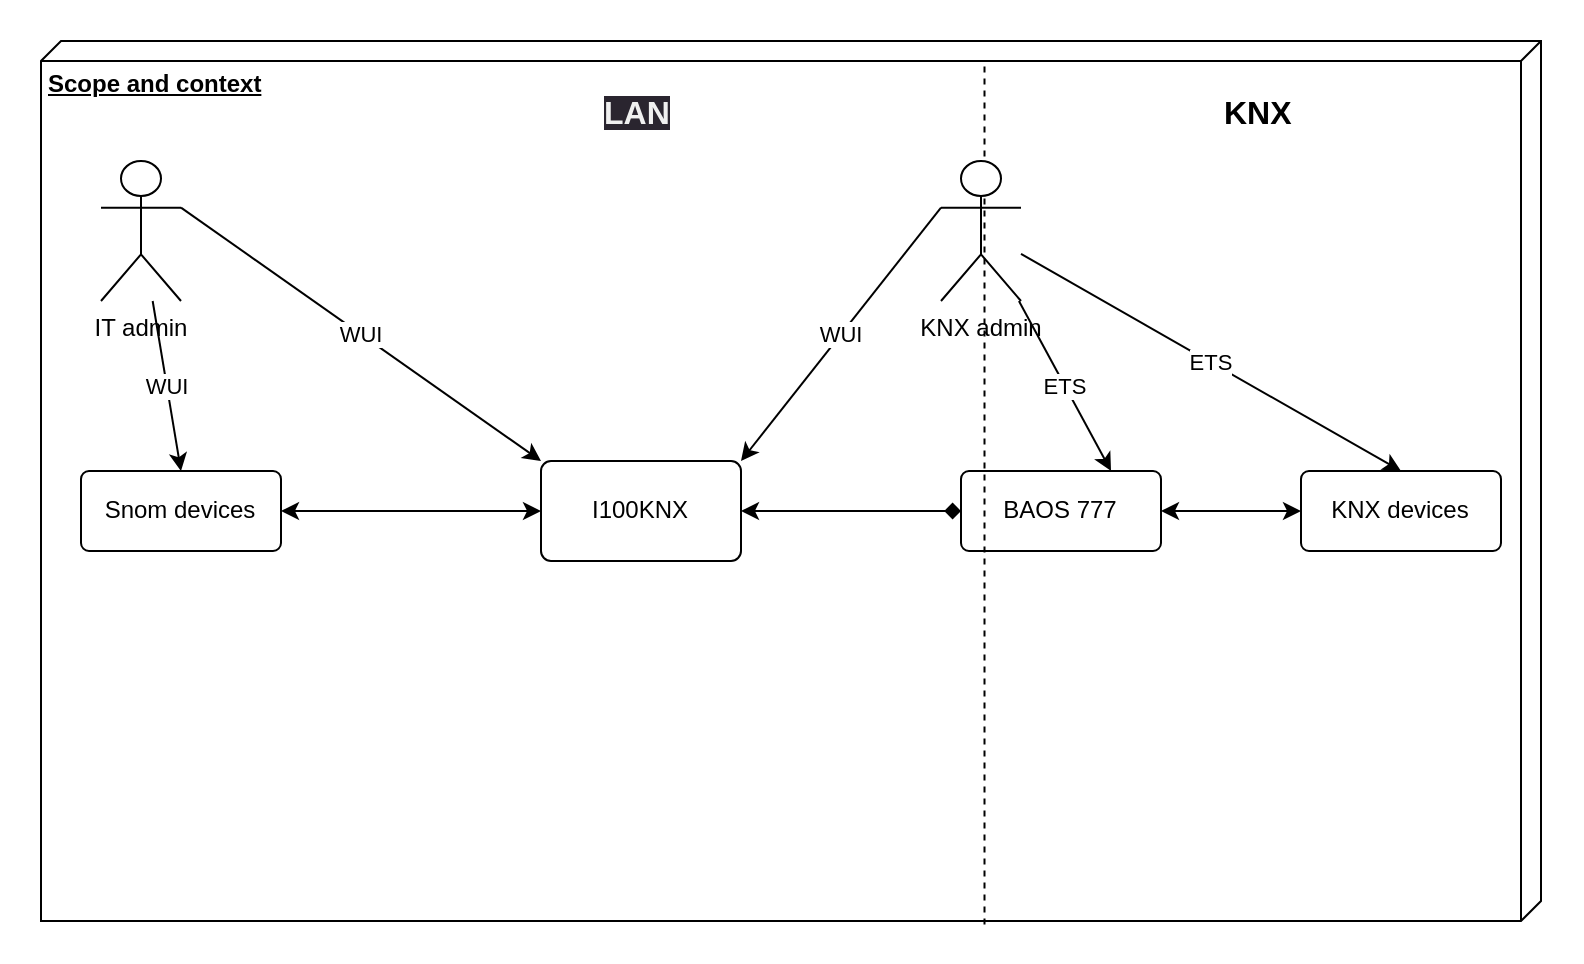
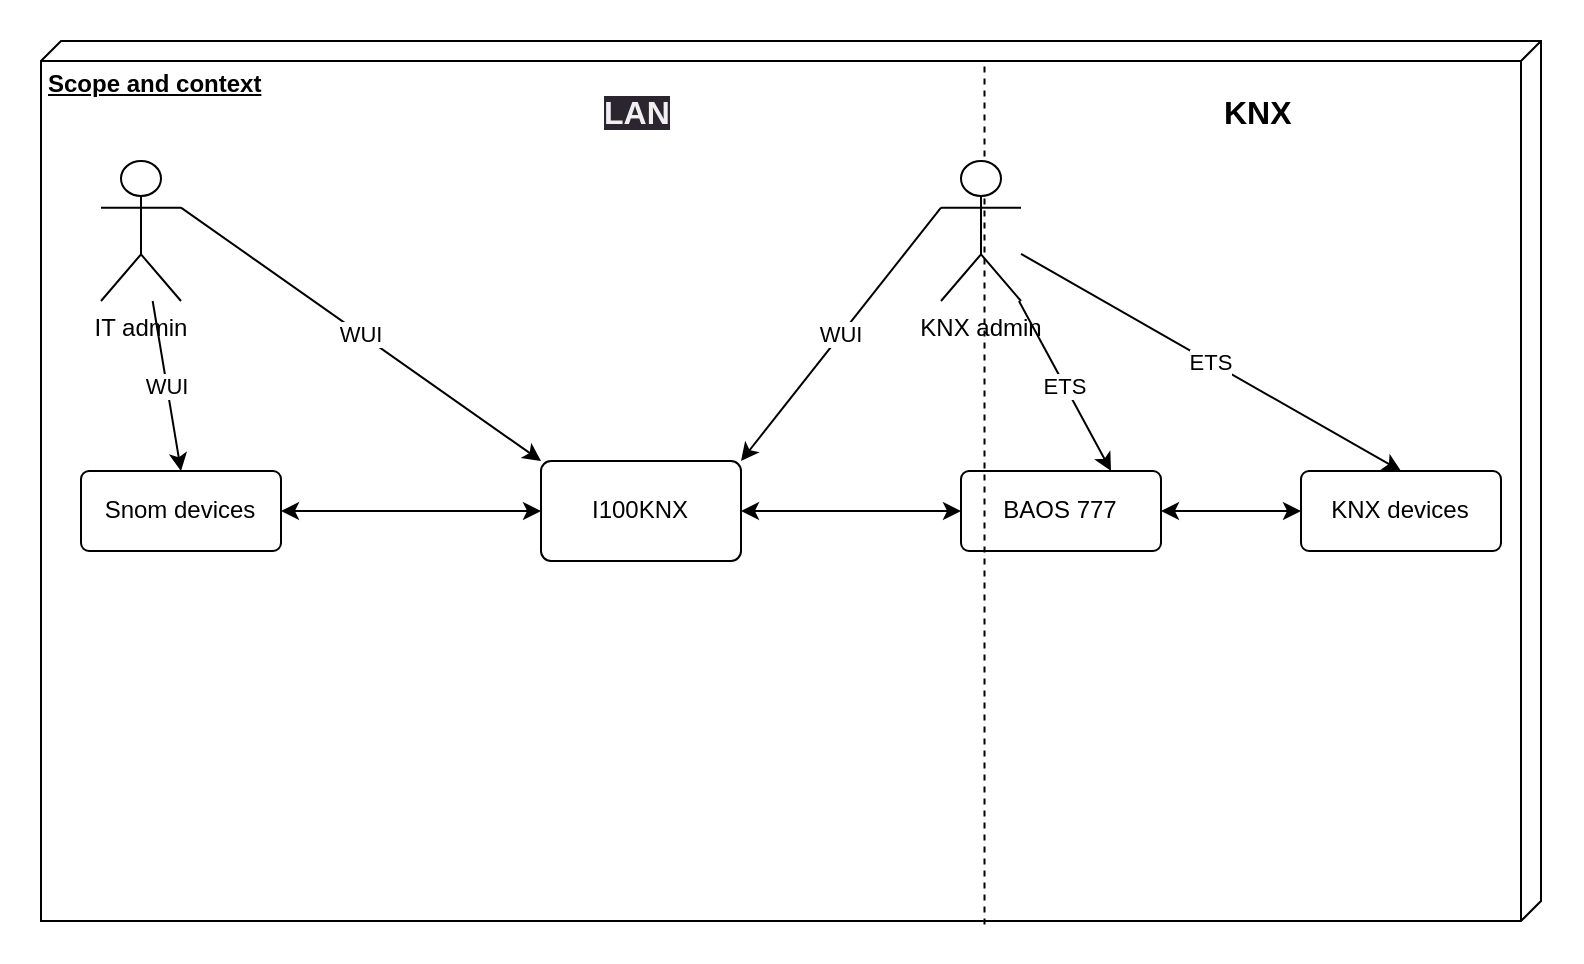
  <mxCell id="0" />
  <mxCell id="1" parent="0" />
  <mxCell id="2" value="&lt;b&gt;Scope and context&lt;/b&gt;" style="verticalAlign=top;align=left;spacingTop=8;spacingLeft=2;spacingRight=12;shape=cube;size=10;direction=south;fontStyle=4;html=1;" vertex="1" parent="1"><mxGeometry x="20" y="20" width="750" height="440" as="geometry" /></mxCell>
  <mxCell id="3" value="I100KNX" style="rounded=1;arcSize=10;whiteSpace=wrap;html=1;align=center;" parent="1" vertex="1"><mxGeometry x="270" y="230" width="100" height="50" as="geometry" /></mxCell>
  <mxCell id="4" value="BAOS 777" style="rounded=1;arcSize=10;whiteSpace=wrap;html=1;align=center;" parent="1" vertex="1"><mxGeometry x="480" y="235" width="100" height="40" as="geometry" /></mxCell>
  <mxCell id="5" value="Snom devices" style="rounded=1;arcSize=10;whiteSpace=wrap;html=1;align=center;" parent="1" vertex="1"><mxGeometry x="40" y="235" width="100" height="40" as="geometry" /></mxCell>
  <mxCell id="6" value="KNX devices" style="rounded=1;arcSize=10;whiteSpace=wrap;html=1;align=center;" parent="1" vertex="1"><mxGeometry x="650" y="235" width="100" height="40" as="geometry" /></mxCell>
  <mxCell id="7" value="IT admin" style="shape=umlActor;verticalLabelPosition=bottom;verticalAlign=top;html=1;outlineConnect=0;" parent="1" vertex="1"><mxGeometry x="50" y="80" width="40" height="70" as="geometry" /></mxCell>
- <mxCell id="8" value="" style="endArrow=diamond;html=1;entryX=0;entryY=0.5;entryDx=0;entryDy=0;exitX=1;exitY=0.5;exitDx=0;exitDy=0;startArrow=classic;startFill=1;" parent="1" source="3" target="4" edge="1"><mxGeometry relative="1" as="geometry"><mxPoint x="340" y="240" as="sourcePoint" /><mxPoint x="440" y="240" as="targetPoint" /></mxGeometry></mxCell>
+ <mxCell id="8" value="" style="endArrow=classic;html=1;entryX=0;entryY=0.5;entryDx=0;entryDy=0;exitX=1;exitY=0.5;exitDx=0;exitDy=0;startArrow=classic;startFill=1;" parent="1" source="3" target="4" edge="1"><mxGeometry relative="1" as="geometry"><mxPoint x="340" y="240" as="sourcePoint" /><mxPoint x="440" y="240" as="targetPoint" /></mxGeometry></mxCell>
  <mxCell id="9" value="" style="endArrow=classic;html=1;exitX=1;exitY=0.5;exitDx=0;exitDy=0;entryX=0;entryY=0.5;entryDx=0;entryDy=0;startArrow=classic;startFill=1;" parent="1" source="4" target="6" edge="1"><mxGeometry relative="1" as="geometry"><mxPoint x="430" y="245" as="sourcePoint" /><mxPoint x="530" y="245" as="targetPoint" /></mxGeometry></mxCell>
  <mxCell id="10" value="" style="endArrow=classic;html=1;entryX=0;entryY=0;entryDx=0;entryDy=0;exitX=1;exitY=0.333;exitDx=0;exitDy=0;exitPerimeter=0;" parent="1" source="7" target="3" edge="1"><mxGeometry relative="1" as="geometry"><mxPoint x="340" y="250" as="sourcePoint" /><mxPoint x="440" y="250" as="targetPoint" /></mxGeometry></mxCell>
  <mxCell id="11" value="WUI" style="edgeLabel;resizable=0;html=1;align=center;verticalAlign=middle;" parent="10" connectable="0" vertex="1"><mxGeometry relative="1" as="geometry" /></mxCell>
  <mxCell id="12" value="" style="endArrow=classic;html=1;entryX=0.5;entryY=0;entryDx=0;entryDy=0;" parent="1" source="7" target="5" edge="1"><mxGeometry relative="1" as="geometry"><mxPoint x="325" y="135.333" as="sourcePoint" /><mxPoint x="380" y="205" as="targetPoint" /></mxGeometry></mxCell>
  <mxCell id="13" value="WUI" style="edgeLabel;resizable=0;html=1;align=center;verticalAlign=middle;" parent="12" connectable="0" vertex="1"><mxGeometry relative="1" as="geometry" /></mxCell>
  <mxCell id="14" value="" style="endArrow=classic;html=1;entryX=1;entryY=0;entryDx=0;entryDy=0;exitX=0;exitY=0.333;exitDx=0;exitDy=0;exitPerimeter=0;" parent="1" source="24" target="3" edge="1"><mxGeometry relative="1" as="geometry"><mxPoint x="415" y="130.333" as="sourcePoint" /><mxPoint x="470" y="200" as="targetPoint" /></mxGeometry></mxCell>
  <mxCell id="15" value="WUI" style="edgeLabel;resizable=0;html=1;align=center;verticalAlign=middle;" parent="14" connectable="0" vertex="1"><mxGeometry relative="1" as="geometry" /></mxCell>
  <mxCell id="16" value="" style="endArrow=classic;html=1;entryX=0.75;entryY=0;entryDx=0;entryDy=0;" parent="1" source="24" target="4" edge="1"><mxGeometry relative="1" as="geometry"><mxPoint x="660" y="378.333" as="sourcePoint" /><mxPoint x="585" y="245" as="targetPoint" /></mxGeometry></mxCell>
  <mxCell id="17" value="ETS" style="edgeLabel;resizable=0;html=1;align=center;verticalAlign=middle;" parent="16" connectable="0" vertex="1"><mxGeometry relative="1" as="geometry" /></mxCell>
  <mxCell id="18" value="" style="endArrow=classic;html=1;entryX=0.5;entryY=0;entryDx=0;entryDy=0;" parent="1" source="24" target="6" edge="1"><mxGeometry relative="1" as="geometry"><mxPoint x="670" y="388.333" as="sourcePoint" /><mxPoint x="505" y="335" as="targetPoint" /></mxGeometry></mxCell>
  <mxCell id="19" value="ETS" style="edgeLabel;resizable=0;html=1;align=center;verticalAlign=middle;" parent="18" connectable="0" vertex="1"><mxGeometry relative="1" as="geometry" /></mxCell>
  <mxCell id="20" value="" style="endArrow=classic;html=1;startArrow=classic;startFill=1;exitX=0;exitY=0.5;exitDx=0;exitDy=0;entryX=1;entryY=0.5;entryDx=0;entryDy=0;" parent="1" source="3" target="5" edge="1"><mxGeometry relative="1" as="geometry"><mxPoint x="340" y="350" as="sourcePoint" /><mxPoint x="260" y="390" as="targetPoint" /></mxGeometry></mxCell>
  <mxCell id="21" value="&lt;span style=&quot;color: rgb(240, 240, 240); font-family: Helvetica; font-size: 16px; font-style: normal; font-variant-ligatures: normal; font-variant-caps: normal; letter-spacing: normal; orphans: 2; text-align: center; text-indent: 0px; text-transform: none; widows: 2; word-spacing: 0px; -webkit-text-stroke-width: 0px; background-color: rgb(42, 37, 47); text-decoration-thickness: initial; text-decoration-style: initial; text-decoration-color: initial; float: none; display: inline !important;&quot;&gt;LAN&lt;/span&gt;" style="text;whiteSpace=wrap;html=1;fontSize=16;fontStyle=1" vertex="1" parent="1"><mxGeometry x="300" y="40" width="30" height="25" as="geometry" /></mxCell>
  <mxCell id="22" value="&lt;div style=&quot;text-align: center; font-size: 16px;&quot;&gt;&lt;span style=&quot;background-color: initial; font-size: 16px;&quot;&gt;KNX&lt;/span&gt;&lt;/div&gt;" style="text;whiteSpace=wrap;html=1;fontStyle=1;fontSize=16;" vertex="1" parent="1"><mxGeometry x="610" y="40" width="30" height="25" as="geometry" /></mxCell>
  <mxCell id="23" value="" style="endArrow=none;dashed=1;html=1;exitX=1.004;exitY=0.371;exitDx=0;exitDy=0;exitPerimeter=0;entryX=0.023;entryY=0.371;entryDx=0;entryDy=0;entryPerimeter=0;" edge="1" parent="1" source="2" target="2"><mxGeometry width="50" height="50" relative="1" as="geometry"><mxPoint x="491.75" y="461.76" as="sourcePoint" /><mxPoint x="486.5" y="20" as="targetPoint" /></mxGeometry></mxCell>
  <mxCell id="24" value="KNX admin" style="shape=umlActor;verticalLabelPosition=bottom;verticalAlign=top;html=1;outlineConnect=0;" parent="1" vertex="1"><mxGeometry x="470" y="80" width="40" height="70" as="geometry" /></mxCell>
